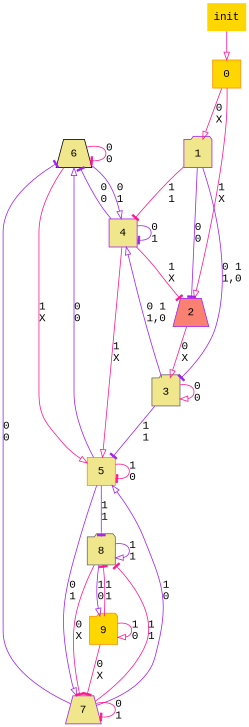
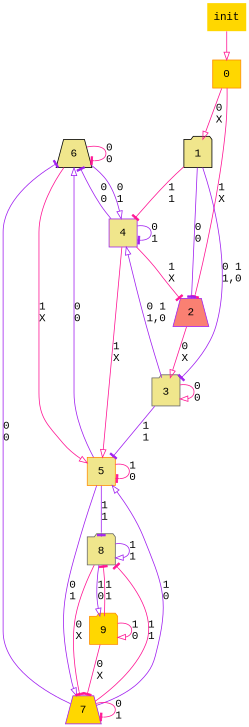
  digraph {
    fontname="Liberation Mono"
    rankdir=TB
    node [color=purple fillcolor=khaki fontname="Liberation Mono" shape=folder style=filled]
    edge [arrowhead=tee color=deeppink fontname="Liberation Mono"]
    6 [color=black height=.5 shape=trapezium width=.5]
    4 [height=.5 shape=box width=.5]
    5 [color=darkorange height=.5 shape=box width=.5]
    2 [fillcolor=salmon height=.5 shape=trapezium width=.5]
-   7 [height=.5 shape=trapezium width=.5]
+   7 [fillcolor=gold height=.5 shape=trapezium width=.5]
    8 [color=gray40 height=.5 width=.5]
    9 [color=darkorange fillcolor=gold height=.5 width=.5]
    0 [color=darkorange fillcolor=gold height=.5 shape=box width=.5]
-   1 [height=.5 width=.5]
+   1 [color=black height=.5 width=.5]
    3 [color=gray40 height=.5 width=.5]
    init [color=gray40 fillcolor=gold height=.5 shape=plaintext width=.5]
    6 -> 6 [label="0\n0"]
    6 -> 4 [arrowhead=onormal color=purple label="0\n1"]
    6 -> 5 [arrowhead=onormal label="1\nX"]
    4 -> 6 [color=purple label="0\n0"]
    4 -> 4 [color=purple label="0\n1"]
    4 -> 5 [arrowhead=onormal label="1\nX"]
    4 -> 2 [label="1\nX"]
    5 -> 6 [arrowhead=onormal color=purple label="0\n0"]
    5 -> 5 [label="1\n0"]
    5 -> 7 [arrowhead=onormal color=purple label="0\n1"]
    5 -> 8 [color=purple label="1\n1"]
    2 -> 3 [arrowhead=onormal label="0\nX"]
    7 -> 6 [color=purple label="0\n0"]
    7 -> 5 [arrowhead=onormal color=purple label="1\n0"]
    7 -> 7 [label="0\n1"]
    7 -> 8 [label="1\n1"]
    8 -> 7 [label="0\nX"]
    8 -> 8 [arrowhead=onormal color=purple label="1\n1"]
    8 -> 9 [arrowhead=onormal color=purple label="1\n0"]
    9 -> 7 [label="0\nX"]
    9 -> 8 [label="1\n1"]
    9 -> 9 [arrowhead=onormal label="1\n0"]
-   0 -> 2 [arrowhead=onormal label="1\nX"]
+   0 -> 2 [label="1\nX"]
    0 -> 1 [arrowhead=onormal label="0\nX"]
    1 -> 4 [label="1\n1"]
    1 -> 2 [color=purple label="0\n0"]
    1 -> 3 [color=purple label="0 1\n1,0"]
    3 -> 4 [arrowhead=onormal color=purple label="0 1\n1,0"]
    3 -> 5 [color=purple label="1\n1"]
    3 -> 3 [arrowhead=onormal label="0\n0"]
    init -> 0 [arrowhead=onormal]
  }
